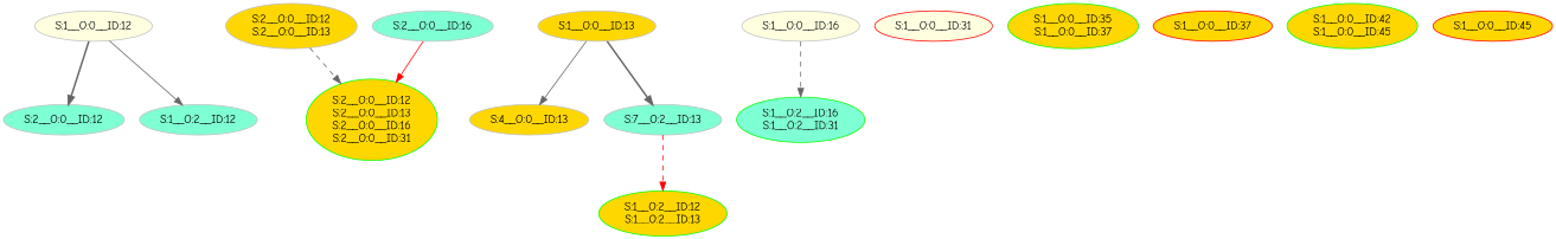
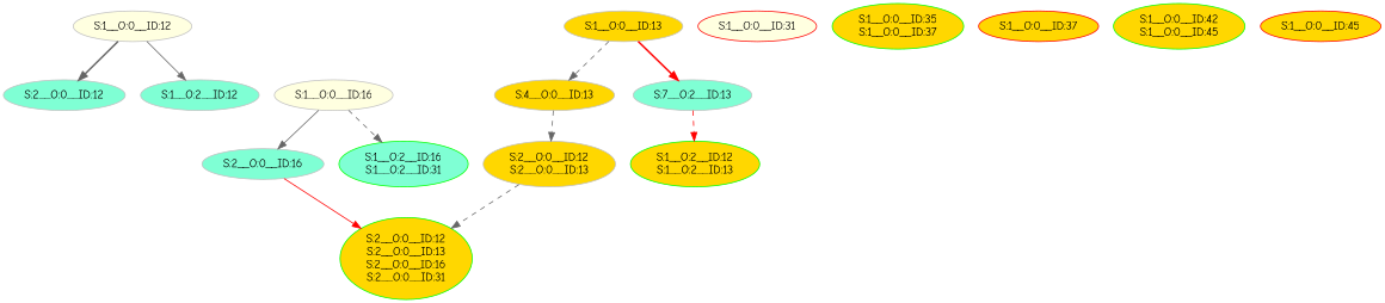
  strict digraph {
    fontname="Comic Neue"
    node [color=grey fillcolor=gold fontname="Comic Neue" style=filled]
    edge [color=gray40 fontname="Comic Neue" style=dashed]
    n1 [fillcolor=lightyellow label="S:1__O:0__ID:12"]
    n2 [fillcolor=aquamarine label="S:2__O:0__ID:12"]
    n3 [fillcolor=aquamarine label="S:1__O:2__ID:12"]
    n4 [label="S:2__O:0__ID:12\nS:2__O:0__ID:13"]
    n5 [color=green label="S:2__O:0__ID:12\nS:2__O:0__ID:13\nS:2__O:0__ID:16\nS:2__O:0__ID:31"]
    n6 [color=green label="S:1__O:2__ID:12\nS:1__O:2__ID:13"]
    n7 [label="S:1__O:0__ID:13"]
    n8 [label="S:4__O:0__ID:13"]
    n9 [fillcolor=aquamarine label="S:7__O:2__ID:13"]
    n10 [fillcolor=lightyellow label="S:1__O:0__ID:16"]
    n11 [fillcolor=aquamarine label="S:2__O:0__ID:16"]
    n12 [color=green fillcolor=aquamarine label="S:1__O:2__ID:16\nS:1__O:2__ID:31"]
    n13 [color=red fillcolor=lightyellow label="S:1__O:0__ID:31"]
    n14 [color=green label="S:1__O:0__ID:35\nS:1__O:0__ID:37"]
    n15 [color=red label="S:1__O:0__ID:37"]
    n16 [color=green label="S:1__O:0__ID:42\nS:1__O:0__ID:45"]
    n17 [color=red label="S:1__O:0__ID:45"]
    n1 -> n2 [style=bold]
    n1 -> n3 [style=solid]
    n4 -> n5
-   n7 -> n8 [style=solid]
-   n7 -> n9 [style=bold]
+   n7 -> n8
+   n7 -> n9 [color=red style=bold]
+   n8 -> n4
    n9 -> n6 [color=red]
+   n10 -> n11 [style=solid]
    n10 -> n12
    n11 -> n5 [color=red style=solid]
  }
